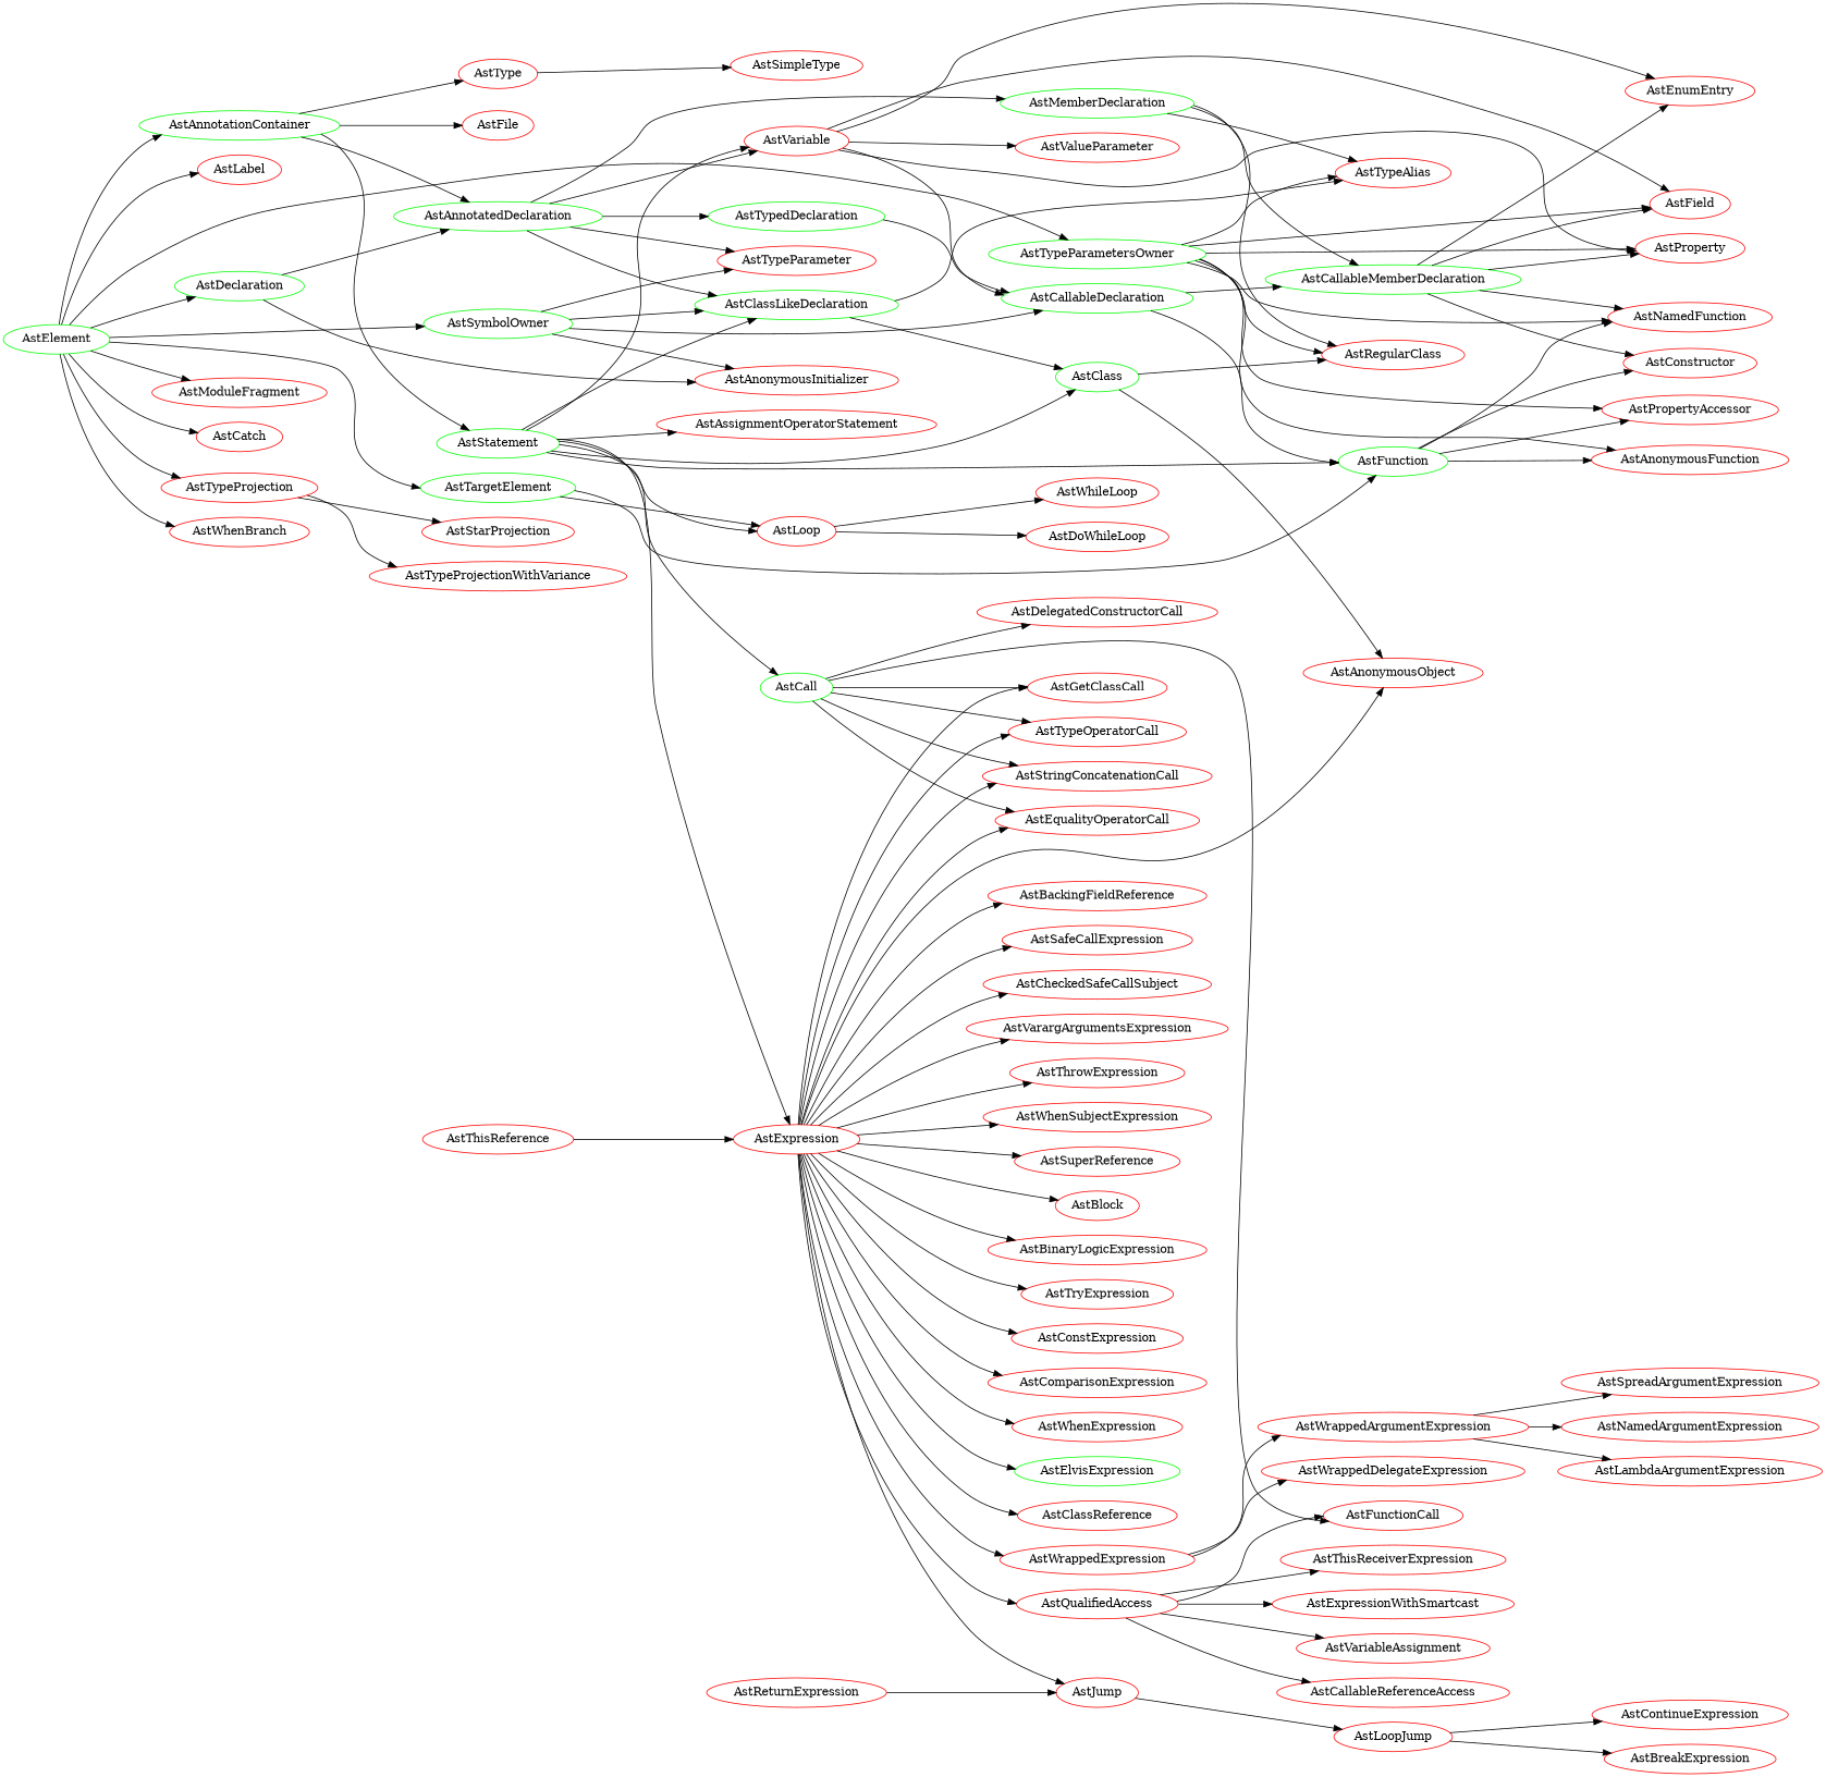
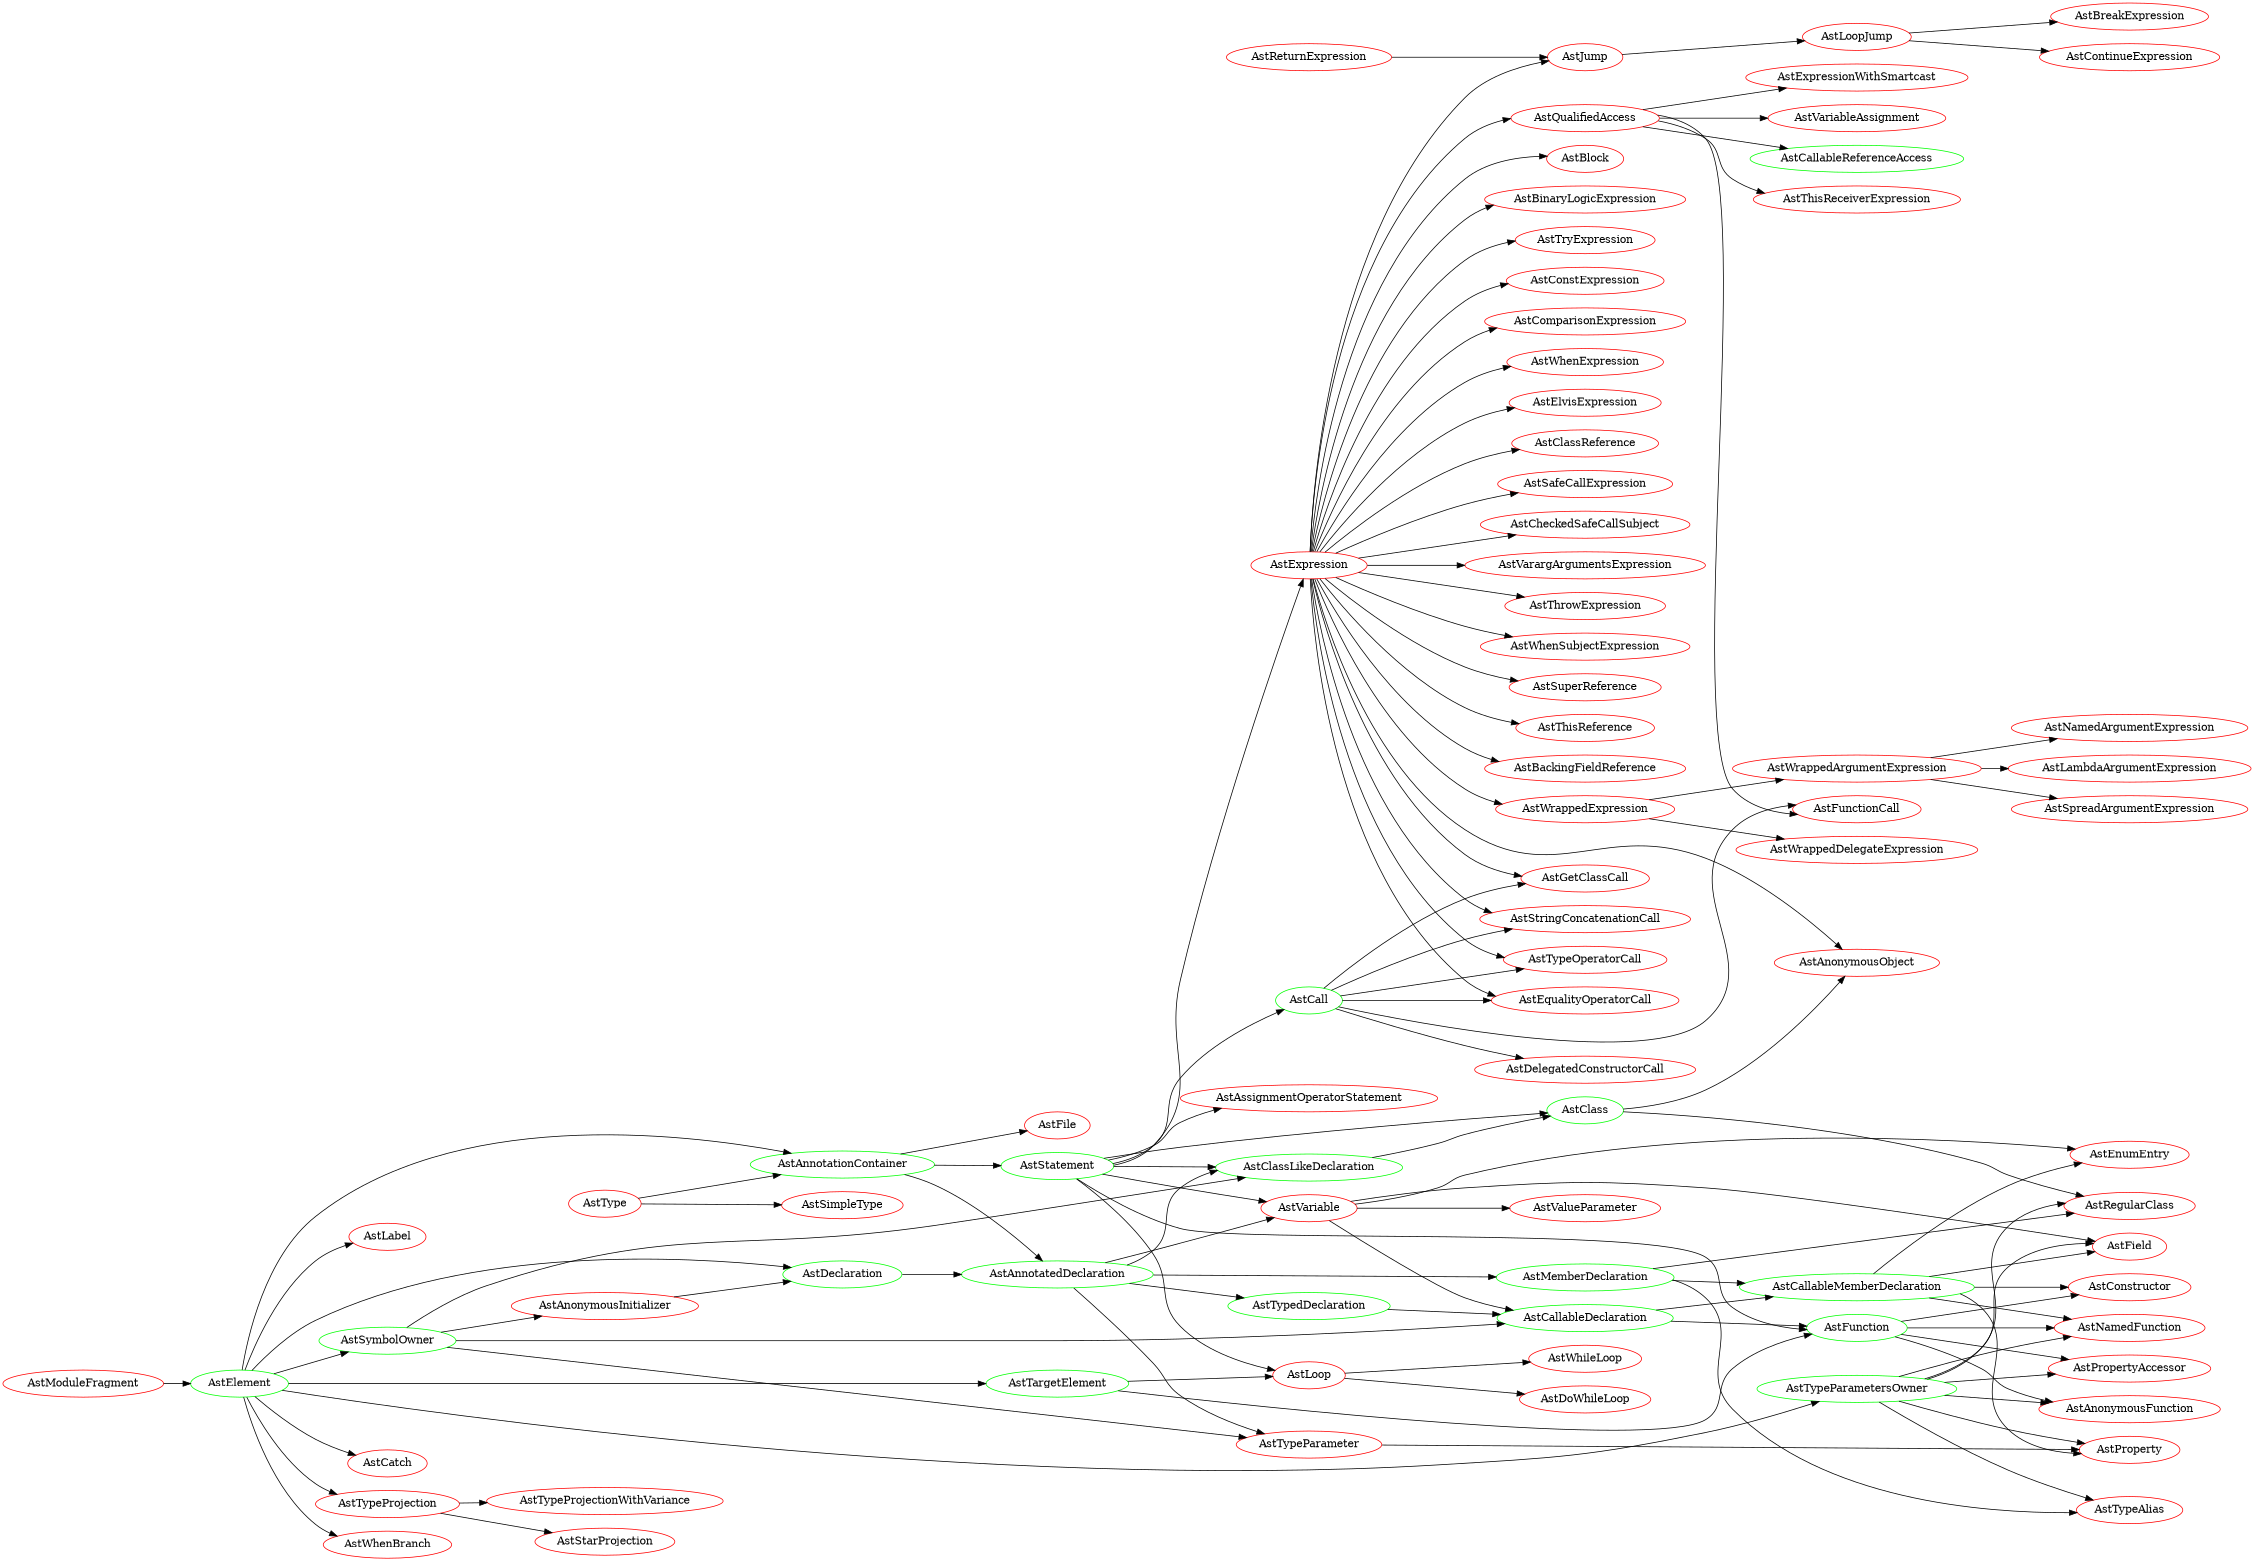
  digraph {
    rankdir=LR
    node [color=red]
    AstElement [color=green]
    AstAnnotationContainer [color=green]
    AstLabel
    AstSymbolOwner [color=green]
    AstTargetElement [color=green]
    AstDeclaration [color=green]
    AstTypeParametersOwner [color=green]
    AstModuleFragment
    AstCatch
    AstTypeProjection
    AstWhenBranch
    AstType
    AstStatement [color=green]
    AstAnnotatedDeclaration [color=green]
    AstFile
    AstAnonymousInitializer
    AstCallableDeclaration [color=green]
    AstTypeParameter
    AstClassLikeDeclaration [color=green]
    AstFunction [color=green]
    AstLoop
    AstAnonymousFunction
    AstProperty
    AstField
    AstRegularClass
    AstTypeAlias
    AstNamedFunction
    AstPropertyAccessor
    AstStarProjection
    AstTypeProjectionWithVariance
    AstSimpleType
    AstExpression
    AstVariable
    AstClass [color=green]
    AstCall [color=green]
    AstAssignmentOperatorStatement
    AstTypedDeclaration [color=green]
    AstMemberDeclaration [color=green]
    AstCallableMemberDeclaration [color=green]
    AstConstructor
    AstDoWhileLoop
    AstWhileLoop
    AstAnonymousObject
    AstBlock
    AstBinaryLogicExpression
    AstJump
    AstTryExpression
    AstConstExpression
    AstComparisonExpression
    AstTypeOperatorCall
    AstEqualityOperatorCall
    AstWhenExpression
-   AstElvisExpression [color=green]
+   AstElvisExpression
    AstClassReference
    AstQualifiedAccess
    AstSafeCallExpression
    AstCheckedSafeCallSubject
    AstGetClassCall
    AstWrappedExpression
    AstVarargArgumentsExpression
    AstStringConcatenationCall
    AstThrowExpression
    AstWhenSubjectExpression
    AstSuperReference
    AstThisReference
    AstBackingFieldReference
    AstEnumEntry
    AstValueParameter
    AstFunctionCall
    AstDelegatedConstructorCall
    AstLoopJump
-   AstCallableReferenceAccess
+   AstCallableReferenceAccess [color=green]
    AstThisReceiverExpression
    AstExpressionWithSmartcast
    AstVariableAssignment
    AstWrappedArgumentExpression
    AstWrappedDelegateExpression
    AstBreakExpression
    AstContinueExpression
    AstReturnExpression
    AstLambdaArgumentExpression
    AstSpreadArgumentExpression
    AstNamedArgumentExpression
    AstElement -> AstAnnotationContainer
    AstElement -> AstLabel
    AstElement -> AstSymbolOwner
    AstElement -> AstTargetElement
    AstElement -> AstDeclaration
    AstElement -> AstTypeParametersOwner
-   AstElement -> AstModuleFragment
+   AstModuleFragment -> AstElement
    AstElement -> AstCatch
    AstElement -> AstTypeProjection
    AstElement -> AstWhenBranch
-   AstAnnotationContainer -> AstType
+   AstType -> AstAnnotationContainer
    AstAnnotationContainer -> AstStatement
    AstAnnotationContainer -> AstAnnotatedDeclaration
    AstAnnotationContainer -> AstFile
    AstSymbolOwner -> AstAnonymousInitializer
    AstSymbolOwner -> AstCallableDeclaration
    AstSymbolOwner -> AstTypeParameter
    AstSymbolOwner -> AstClassLikeDeclaration
    AstTargetElement -> AstFunction
    AstTargetElement -> AstLoop
    AstDeclaration -> AstAnnotatedDeclaration
-   AstDeclaration -> AstAnonymousInitializer
+   AstAnonymousInitializer -> AstDeclaration
    AstTypeParametersOwner -> AstAnonymousFunction
    AstTypeParametersOwner -> AstProperty
    AstTypeParametersOwner -> AstField
    AstTypeParametersOwner -> AstRegularClass
    AstTypeParametersOwner -> AstTypeAlias
    AstTypeParametersOwner -> AstNamedFunction
    AstTypeParametersOwner -> AstPropertyAccessor
    AstTypeProjection -> AstStarProjection
    AstTypeProjection -> AstTypeProjectionWithVariance
    AstType -> AstSimpleType
    AstStatement -> AstClassLikeDeclaration
    AstStatement -> AstFunction
    AstStatement -> AstLoop
    AstStatement -> AstExpression
    AstStatement -> AstVariable
    AstStatement -> AstClass
    AstStatement -> AstCall
    AstStatement -> AstAssignmentOperatorStatement
    AstAnnotatedDeclaration -> AstTypeParameter
    AstAnnotatedDeclaration -> AstClassLikeDeclaration
    AstAnnotatedDeclaration -> AstVariable
    AstAnnotatedDeclaration -> AstTypedDeclaration
    AstAnnotatedDeclaration -> AstMemberDeclaration
    AstCallableDeclaration -> AstFunction
    AstCallableDeclaration -> AstCallableMemberDeclaration
-   AstClassLikeDeclaration -> AstTypeAlias
    AstClassLikeDeclaration -> AstClass
    AstFunction -> AstAnonymousFunction
    AstFunction -> AstNamedFunction
    AstFunction -> AstPropertyAccessor
    AstFunction -> AstConstructor
    AstLoop -> AstDoWhileLoop
    AstLoop -> AstWhileLoop
    AstExpression -> AstAnonymousObject
    AstExpression -> AstBlock
    AstExpression -> AstBinaryLogicExpression
    AstExpression -> AstJump
    AstExpression -> AstTryExpression
    AstExpression -> AstConstExpression
    AstExpression -> AstComparisonExpression
    AstExpression -> AstTypeOperatorCall
    AstExpression -> AstEqualityOperatorCall
    AstExpression -> AstWhenExpression
    AstExpression -> AstElvisExpression
    AstExpression -> AstClassReference
    AstExpression -> AstQualifiedAccess
    AstExpression -> AstSafeCallExpression
    AstExpression -> AstCheckedSafeCallSubject
    AstExpression -> AstGetClassCall
    AstExpression -> AstWrappedExpression
    AstExpression -> AstVarargArgumentsExpression
    AstExpression -> AstStringConcatenationCall
    AstExpression -> AstThrowExpression
    AstExpression -> AstWhenSubjectExpression
    AstExpression -> AstSuperReference
-   AstThisReference -> AstExpression
+   AstExpression -> AstThisReference
    AstExpression -> AstBackingFieldReference
    AstVariable -> AstCallableDeclaration
-   AstVariable -> AstProperty
+   AstTypeParameter -> AstProperty
    AstVariable -> AstField
    AstVariable -> AstEnumEntry
    AstVariable -> AstValueParameter
    AstClass -> AstRegularClass
    AstClass -> AstAnonymousObject
    AstCall -> AstTypeOperatorCall
    AstCall -> AstEqualityOperatorCall
    AstCall -> AstGetClassCall
    AstCall -> AstStringConcatenationCall
    AstCall -> AstFunctionCall
    AstCall -> AstDelegatedConstructorCall
    AstTypedDeclaration -> AstCallableDeclaration
    AstMemberDeclaration -> AstRegularClass
    AstMemberDeclaration -> AstTypeAlias
    AstMemberDeclaration -> AstCallableMemberDeclaration
    AstCallableMemberDeclaration -> AstProperty
    AstCallableMemberDeclaration -> AstField
    AstCallableMemberDeclaration -> AstNamedFunction
    AstCallableMemberDeclaration -> AstConstructor
    AstCallableMemberDeclaration -> AstEnumEntry
    AstJump -> AstLoopJump
    AstQualifiedAccess -> AstFunctionCall
    AstQualifiedAccess -> AstCallableReferenceAccess
    AstQualifiedAccess -> AstThisReceiverExpression
    AstQualifiedAccess -> AstExpressionWithSmartcast
    AstQualifiedAccess -> AstVariableAssignment
    AstWrappedExpression -> AstWrappedArgumentExpression
    AstWrappedExpression -> AstWrappedDelegateExpression
    AstLoopJump -> AstBreakExpression
    AstLoopJump -> AstContinueExpression
    AstWrappedArgumentExpression -> AstLambdaArgumentExpression
    AstWrappedArgumentExpression -> AstSpreadArgumentExpression
    AstWrappedArgumentExpression -> AstNamedArgumentExpression
    AstReturnExpression -> AstJump
  }
